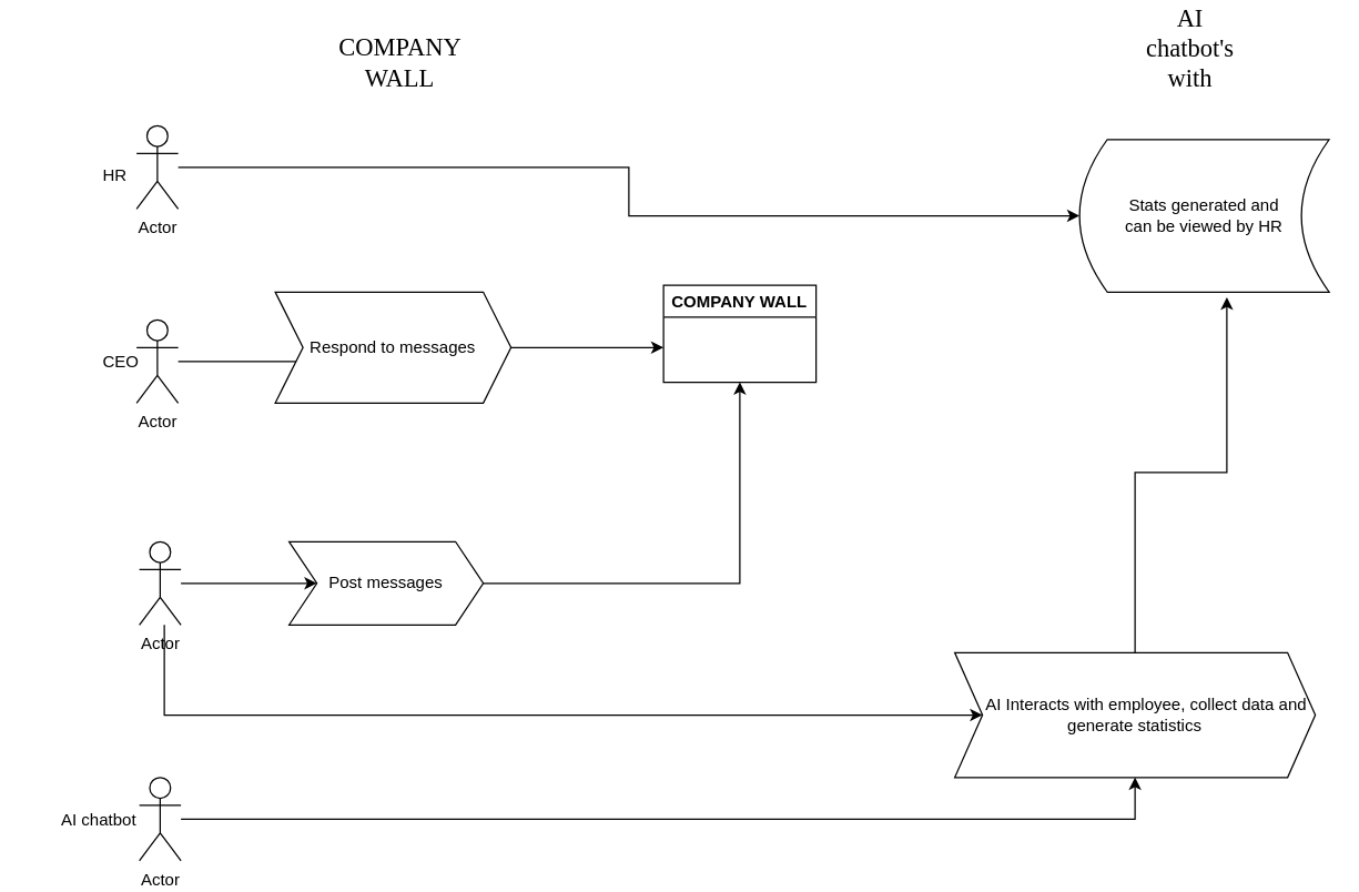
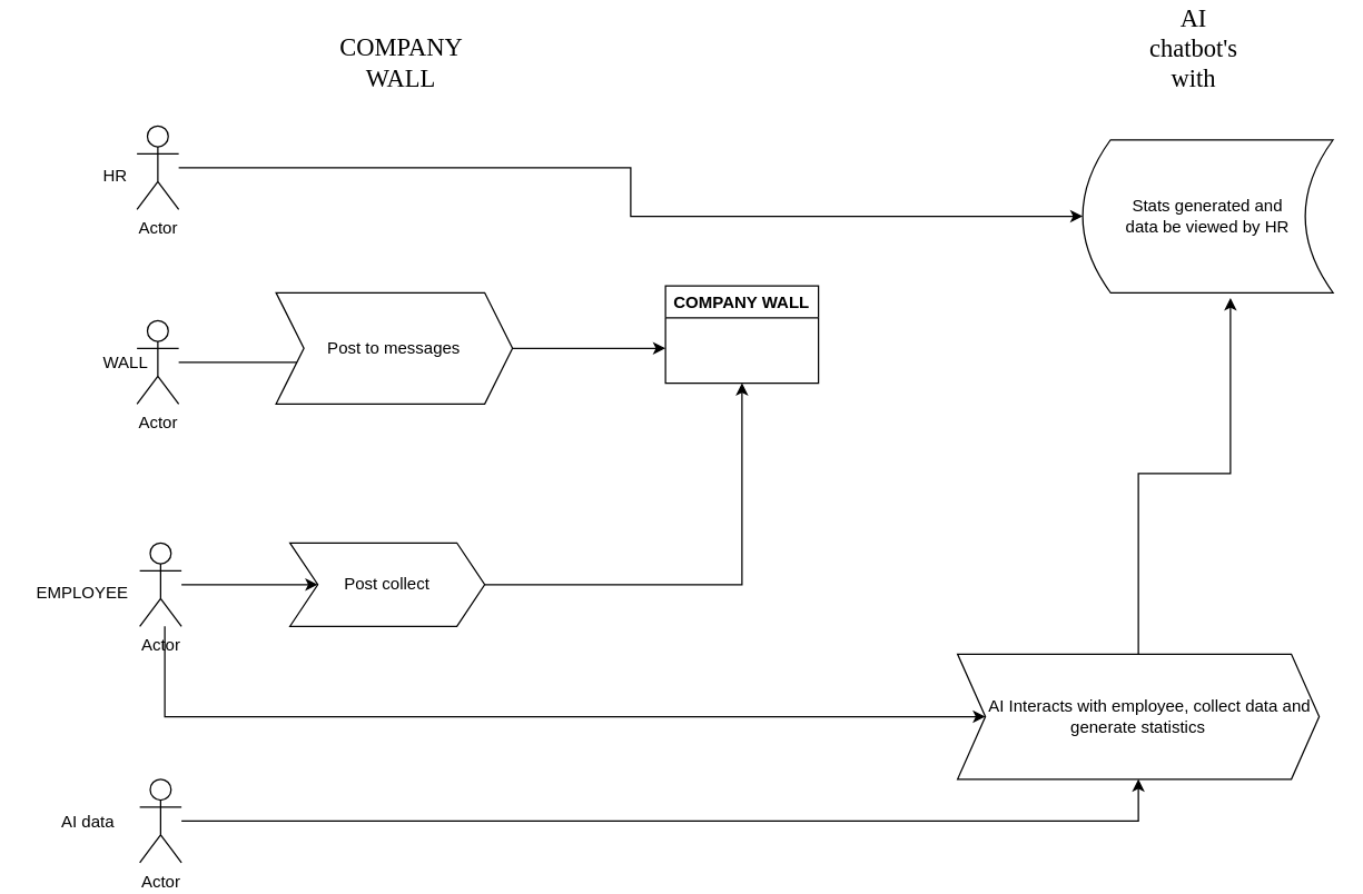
  <mxCell id="0" />
  <mxCell id="1" parent="0" />
  <mxCell id="2" value="" style="edgeStyle=orthogonalEdgeStyle;rounded=0;orthogonalLoop=1;jettySize=auto;html=1;entryX=0;entryY=0.5;entryDx=0;entryDy=0;" edge="1" parent="1" source="3" target="18"><mxGeometry relative="1" as="geometry"><mxPoint x="223" y="120" as="targetPoint" /></mxGeometry></mxCell>
  <mxCell id="3" value="Actor" style="shape=umlActor;verticalLabelPosition=bottom;verticalAlign=top;html=1;outlineConnect=0;" vertex="1" parent="1"><mxGeometry x="98" y="90" width="30" height="60" as="geometry" /></mxCell>
  <mxCell id="4" value="" style="edgeStyle=orthogonalEdgeStyle;rounded=0;orthogonalLoop=1;jettySize=auto;html=1;" edge="1" parent="1" source="5"><mxGeometry relative="1" as="geometry"><mxPoint x="238" y="260" as="targetPoint" /></mxGeometry></mxCell>
  <mxCell id="5" value="Actor" style="shape=umlActor;verticalLabelPosition=bottom;verticalAlign=top;html=1;outlineConnect=0;" vertex="1" parent="1"><mxGeometry x="98" y="230" width="30" height="60" as="geometry" /></mxCell>
  <mxCell id="6" value="" style="edgeStyle=orthogonalEdgeStyle;rounded=0;orthogonalLoop=1;jettySize=auto;html=1;" edge="1" parent="1" source="8" target="11"><mxGeometry relative="1" as="geometry" /></mxCell>
  <mxCell id="7" value="" style="edgeStyle=orthogonalEdgeStyle;rounded=0;orthogonalLoop=1;jettySize=auto;html=1;fontFamily=Times New Roman;fontSize=18;entryX=0;entryY=0.5;entryDx=0;entryDy=0;" edge="1" parent="1" source="8" target="17"><mxGeometry relative="1" as="geometry"><Array as="points"><mxPoint x="118" y="515" /></Array></mxGeometry></mxCell>
  <mxCell id="8" value="Actor" style="shape=umlActor;verticalLabelPosition=bottom;verticalAlign=top;html=1;outlineConnect=0;" vertex="1" parent="1"><mxGeometry x="100" y="390" width="30" height="60" as="geometry" /></mxCell>
  <mxCell id="9" value="COMPANY WALL" style="swimlane;" vertex="1" parent="1"><mxGeometry x="478" y="205" width="110" height="70" as="geometry" /></mxCell>
  <mxCell id="10" value="" style="edgeStyle=orthogonalEdgeStyle;rounded=0;orthogonalLoop=1;jettySize=auto;html=1;entryX=0.5;entryY=1;entryDx=0;entryDy=0;" edge="1" parent="1" source="11" target="9"><mxGeometry relative="1" as="geometry"><mxPoint x="483" y="420" as="targetPoint" /><Array as="points"><mxPoint x="533" y="420" /></Array></mxGeometry></mxCell>
- <mxCell id="11" value="Post messages" style="shape=step;perimeter=stepPerimeter;whiteSpace=wrap;html=1;fixedSize=1;" vertex="1" parent="1"><mxGeometry x="208" y="390" width="140" height="60" as="geometry" /></mxCell>
+ <mxCell id="11" value="Post collect" style="shape=step;perimeter=stepPerimeter;whiteSpace=wrap;html=1;fixedSize=1;" vertex="1" parent="1"><mxGeometry x="208" y="390" width="140" height="60" as="geometry" /></mxCell>
  <mxCell id="12" value="" style="edgeStyle=orthogonalEdgeStyle;rounded=0;orthogonalLoop=1;jettySize=auto;html=1;" edge="1" parent="1" source="13"><mxGeometry relative="1" as="geometry"><mxPoint x="478" y="250" as="targetPoint" /></mxGeometry></mxCell>
- <mxCell id="13" value="Respond to messages" style="shape=step;perimeter=stepPerimeter;whiteSpace=wrap;html=1;fixedSize=1;" vertex="1" parent="1"><mxGeometry x="198" y="210" width="170" height="80" as="geometry" /></mxCell>
+ <mxCell id="13" value="Post to messages" style="shape=step;perimeter=stepPerimeter;whiteSpace=wrap;html=1;fixedSize=1;" vertex="1" parent="1"><mxGeometry x="198" y="210" width="170" height="80" as="geometry" /></mxCell>
  <mxCell id="14" value="" style="edgeStyle=orthogonalEdgeStyle;rounded=0;orthogonalLoop=1;jettySize=auto;html=1;entryX=0.5;entryY=1;entryDx=0;entryDy=0;" edge="1" parent="1" source="15" target="17"><mxGeometry relative="1" as="geometry"><mxPoint x="225" y="590" as="targetPoint" /></mxGeometry></mxCell>
  <mxCell id="15" value="Actor" style="shape=umlActor;verticalLabelPosition=bottom;verticalAlign=top;html=1;outlineConnect=0;" vertex="1" parent="1"><mxGeometry x="100" y="560" width="30" height="60" as="geometry" /></mxCell>
  <mxCell id="16" value="" style="edgeStyle=orthogonalEdgeStyle;rounded=0;orthogonalLoop=1;jettySize=auto;html=1;entryX=0.59;entryY=1.034;entryDx=0;entryDy=0;entryPerimeter=0;" edge="1" parent="1" source="17" target="18"><mxGeometry relative="1" as="geometry"><mxPoint x="758" y="545" as="targetPoint" /></mxGeometry></mxCell>
  <mxCell id="17" value="&amp;nbsp; &amp;nbsp; &amp;nbsp;AI Interacts with employee, collect data and generate statistics" style="shape=step;perimeter=stepPerimeter;whiteSpace=wrap;html=1;fixedSize=1;" vertex="1" parent="1"><mxGeometry x="688" y="470" width="260" height="90" as="geometry" /></mxCell>
- <mxCell id="18" value="Stats generated and &lt;br&gt;can be viewed by HR" style="shape=dataStorage;whiteSpace=wrap;html=1;fixedSize=1;" vertex="1" parent="1"><mxGeometry x="778" y="100" width="180" height="110" as="geometry" /></mxCell>
+ <mxCell id="18" value="Stats generated and &lt;br&gt;data be viewed by HR" style="shape=dataStorage;whiteSpace=wrap;html=1;fixedSize=1;" vertex="1" parent="1"><mxGeometry x="778" y="100" width="180" height="110" as="geometry" /></mxCell>
  <mxCell id="19" value="HR" style="text;strokeColor=none;fillColor=none;align=left;verticalAlign=middle;spacingLeft=4;spacingRight=4;overflow=hidden;points=[[0,0.5],[1,0.5]];portConstraint=eastwest;rotatable=0;" vertex="1" parent="1"><mxGeometry x="68" y="110" width="80" height="30" as="geometry" /></mxCell>
- <mxCell id="21" value="CEO" style="text;strokeColor=none;fillColor=none;align=left;verticalAlign=middle;spacingLeft=4;spacingRight=4;overflow=hidden;points=[[0,0.5],[1,0.5]];portConstraint=eastwest;rotatable=0;" vertex="1" parent="1"><mxGeometry x="68" y="245" width="80" height="30" as="geometry" /></mxCell>
- <mxCell id="22" value="AI chatbot" style="text;strokeColor=none;fillColor=none;align=left;verticalAlign=middle;spacingLeft=4;spacingRight=4;overflow=hidden;points=[[0,0.5],[1,0.5]];portConstraint=eastwest;rotatable=0;" vertex="1" parent="1"><mxGeometry x="38" y="575" width="80" height="30" as="geometry" /></mxCell>
+ <mxCell id="20" value="EMPLOYEE" style="text;strokeColor=none;fillColor=none;align=left;verticalAlign=middle;spacingLeft=4;spacingRight=4;overflow=hidden;points=[[0,0.5],[1,0.5]];portConstraint=eastwest;rotatable=0;" vertex="1" parent="1"><mxGeometry x="20" y="410" width="80" height="30" as="geometry" /></mxCell>
+ <mxCell id="21" value="WALL" style="text;strokeColor=none;fillColor=none;align=left;verticalAlign=middle;spacingLeft=4;spacingRight=4;overflow=hidden;points=[[0,0.5],[1,0.5]];portConstraint=eastwest;rotatable=0;" vertex="1" parent="1"><mxGeometry x="68" y="245" width="80" height="30" as="geometry" /></mxCell>
+ <mxCell id="22" value="AI data" style="text;strokeColor=none;fillColor=none;align=left;verticalAlign=middle;spacingLeft=4;spacingRight=4;overflow=hidden;points=[[0,0.5],[1,0.5]];portConstraint=eastwest;rotatable=0;" vertex="1" parent="1"><mxGeometry x="38" y="575" width="80" height="30" as="geometry" /></mxCell>
  <mxCell id="23" value="&lt;font face=&quot;Times New Roman&quot;&gt;&lt;span style=&quot;font-size: 18px&quot;&gt;AI chatbot's with&lt;/span&gt;&lt;br&gt;&lt;/font&gt;" style="text;html=1;strokeColor=none;fillColor=none;align=center;verticalAlign=middle;whiteSpace=wrap;rounded=0;" vertex="1" parent="1"><mxGeometry x="828" y="20" width="60" height="30" as="geometry" /></mxCell>
  <mxCell id="24" value="&lt;font face=&quot;Times New Roman&quot;&gt;&lt;span style=&quot;font-size: 18px&quot;&gt;COMPANY WALL&lt;/span&gt;&lt;br&gt;&lt;/font&gt;" style="text;html=1;strokeColor=none;fillColor=none;align=center;verticalAlign=middle;whiteSpace=wrap;rounded=0;" vertex="1" parent="1"><mxGeometry x="258" y="30" width="60" height="30" as="geometry" /></mxCell>
